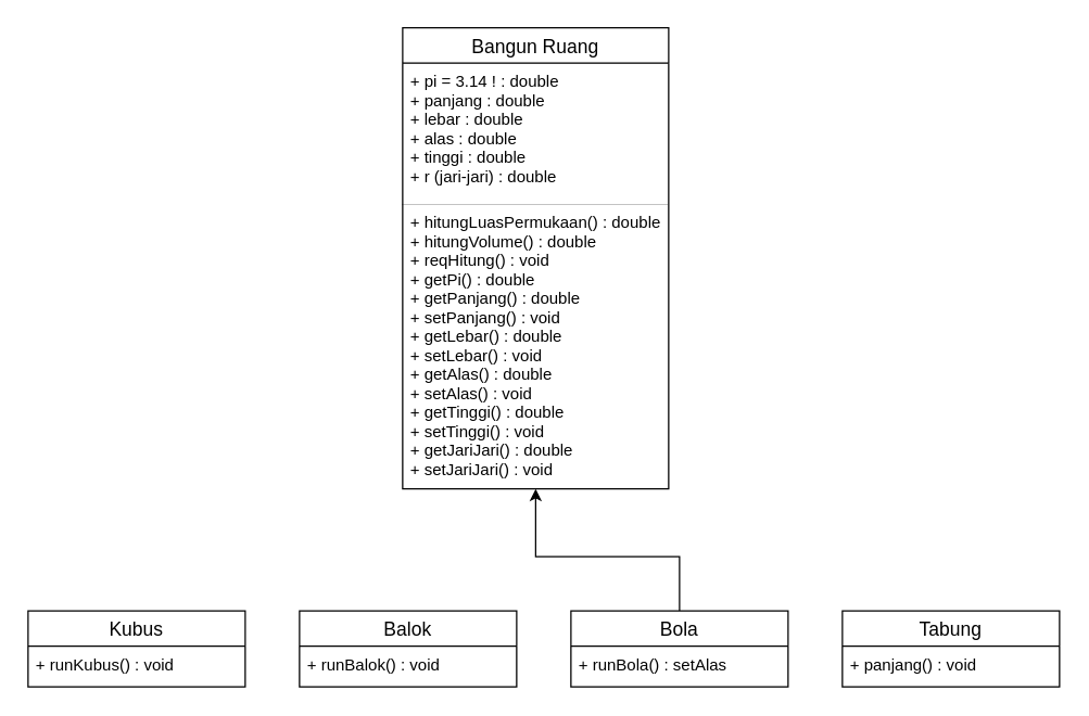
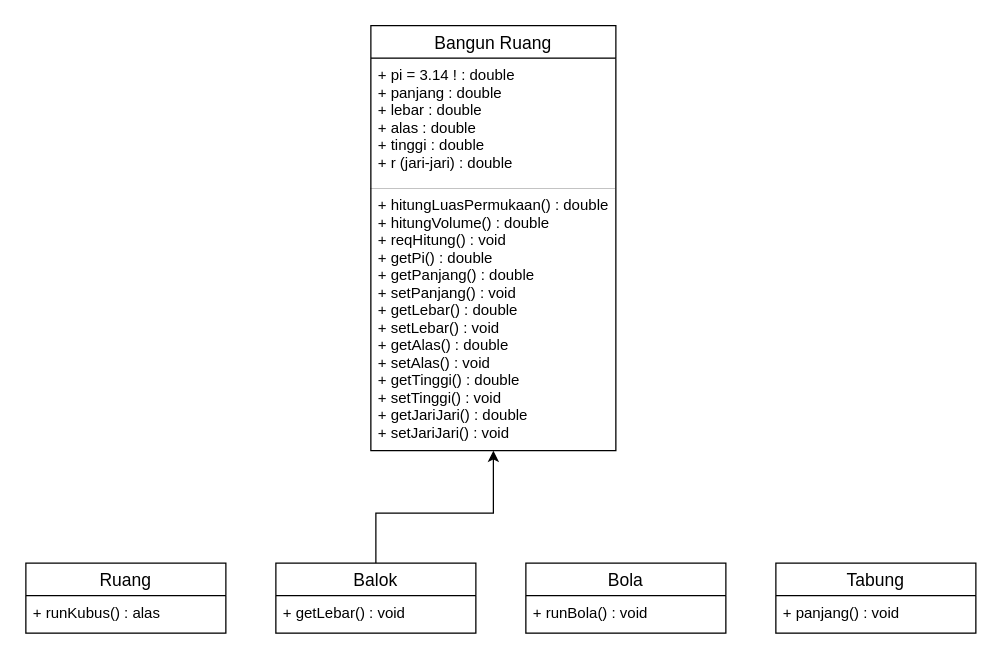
  <mxCell id="0" />
  <mxCell id="1" parent="0" />
  <mxCell id="2" value="Bangun Ruang" style="swimlane;fontStyle=0;childLayout=stackLayout;horizontal=1;startSize=26;horizontalStack=0;resizeParent=1;resizeParentMax=0;resizeLast=0;collapsible=1;marginBottom=0;align=center;fontSize=14;strokeWidth=1;fillColor=default;swimlaneLine=1;glass=0;rounded=0;sketch=0;shadow=0;strokeColor=default;" parent="1" vertex="1"><mxGeometry x="296" y="20" width="196" height="340" as="geometry"><mxRectangle x="316" y="50" width="130" height="30" as="alternateBounds" /></mxGeometry></mxCell>
  <mxCell id="3" value="+ pi = 3.14 ! : double&#10;+ panjang : double&#10;+ lebar : double&#10;+ alas : double&#10;+ tinggi : double&#10;+ r (jari-jari) : double" style="text;strokeColor=#000000;fillColor=none;spacingLeft=4;spacingRight=4;overflow=hidden;rotatable=0;points=[[0,0.5],[1,0.5]];portConstraint=eastwest;fontSize=12;strokeWidth=0;fillStyle=hatch;sketch=0;shadow=0;glass=0;rounded=0;" parent="2" vertex="1"><mxGeometry y="26" width="196" height="104" as="geometry" /></mxCell>
  <mxCell id="4" value="+ hitungLuasPermukaan() : double&#10;+ hitungVolume() : double&#10;+ reqHitung() : void&#10;+ getPi() : double&#10;+ getPanjang() : double&#10;+ setPanjang() : void&#10;+ getLebar() : double&#10;+ setLebar() : void&#10;+ getAlas() : double&#10;+ setAlas() : void&#10;+ getTinggi() : double&#10;+ setTinggi() : void&#10;+ getJariJari() : double&#10;+ setJariJari() : void" style="text;strokeColor=default;fillColor=none;spacingLeft=4;spacingRight=4;overflow=hidden;rotatable=0;points=[[0,0.5],[1,0.5]];portConstraint=eastwest;fontSize=12;strokeWidth=0;" parent="2" vertex="1"><mxGeometry y="130" width="196" height="210" as="geometry" /></mxCell>
- <mxCell id="5" value="Kubus" style="swimlane;fontStyle=0;childLayout=stackLayout;horizontal=1;startSize=26;horizontalStack=0;resizeParent=1;resizeParentMax=0;resizeLast=0;collapsible=1;marginBottom=0;align=center;fontSize=14;rounded=0;shadow=0;glass=0;sketch=0;fillStyle=auto;strokeColor=default;strokeWidth=1;fillColor=default;swimlaneLine=1;" parent="1" vertex="1"><mxGeometry x="20" y="450" width="160" height="56" as="geometry" /></mxCell>
- <mxCell id="6" value="+ runKubus() : void" style="text;strokeColor=default;fillColor=none;spacingLeft=4;spacingRight=4;overflow=hidden;rotatable=0;points=[[0,0.5],[1,0.5]];portConstraint=eastwest;fontSize=12;rounded=0;shadow=0;glass=0;sketch=0;fillStyle=auto;strokeWidth=0;" parent="5" vertex="1"><mxGeometry y="26" width="160" height="30" as="geometry" /></mxCell>
- <mxCell id="7" style="edgeStyle=orthogonalEdgeStyle;rounded=0;orthogonalLoop=1;jettySize=auto;html=1;" parent="1" source="8" target="2" edge="1"><mxGeometry relative="1" as="geometry"><Array as="points"><mxPoint x="500" y="410" /><mxPoint x="394" y="410" /></Array></mxGeometry></mxCell>
+ <mxCell id="5" value="Ruang" style="swimlane;fontStyle=0;childLayout=stackLayout;horizontal=1;startSize=26;horizontalStack=0;resizeParent=1;resizeParentMax=0;resizeLast=0;collapsible=1;marginBottom=0;align=center;fontSize=14;rounded=0;shadow=0;glass=0;sketch=0;fillStyle=auto;strokeColor=default;strokeWidth=1;fillColor=default;swimlaneLine=1;" parent="1" vertex="1"><mxGeometry x="20" y="450" width="160" height="56" as="geometry" /></mxCell>
+ <mxCell id="6" value="+ runKubus() : alas" style="text;strokeColor=default;fillColor=none;spacingLeft=4;spacingRight=4;overflow=hidden;rotatable=0;points=[[0,0.5],[1,0.5]];portConstraint=eastwest;fontSize=12;rounded=0;shadow=0;glass=0;sketch=0;fillStyle=auto;strokeWidth=0;" parent="5" vertex="1"><mxGeometry y="26" width="160" height="30" as="geometry" /></mxCell>
  <mxCell id="8" value="Bola" style="swimlane;fontStyle=0;childLayout=stackLayout;horizontal=1;startSize=26;horizontalStack=0;resizeParent=1;resizeParentMax=0;resizeLast=0;collapsible=1;marginBottom=0;align=center;fontSize=14;rounded=0;shadow=0;glass=0;sketch=0;fillStyle=auto;strokeColor=default;strokeWidth=1;fillColor=default;swimlaneLine=1;" parent="1" vertex="1"><mxGeometry x="420" y="450" width="160" height="56" as="geometry" /></mxCell>
- <mxCell id="9" value="+ runBola() : setAlas" style="text;strokeColor=default;fillColor=none;spacingLeft=4;spacingRight=4;overflow=hidden;rotatable=0;points=[[0,0.5],[1,0.5]];portConstraint=eastwest;fontSize=12;rounded=0;shadow=0;glass=0;sketch=0;fillStyle=auto;strokeWidth=0;" parent="8" vertex="1"><mxGeometry y="26" width="160" height="30" as="geometry" /></mxCell>
+ <mxCell id="9" value="+ runBola() : void" style="text;strokeColor=default;fillColor=none;spacingLeft=4;spacingRight=4;overflow=hidden;rotatable=0;points=[[0,0.5],[1,0.5]];portConstraint=eastwest;fontSize=12;rounded=0;shadow=0;glass=0;sketch=0;fillStyle=auto;strokeWidth=0;" parent="8" vertex="1"><mxGeometry y="26" width="160" height="30" as="geometry" /></mxCell>
  <mxCell id="10" value="Tabung" style="swimlane;fontStyle=0;childLayout=stackLayout;horizontal=1;startSize=26;horizontalStack=0;resizeParent=1;resizeParentMax=0;resizeLast=0;collapsible=1;marginBottom=0;align=center;fontSize=14;rounded=0;shadow=0;glass=0;sketch=0;fillStyle=auto;strokeColor=default;strokeWidth=1;fillColor=default;swimlaneLine=1;" parent="1" vertex="1"><mxGeometry x="620" y="450" width="160" height="56" as="geometry" /></mxCell>
  <mxCell id="11" value="+ panjang() : void" style="text;strokeColor=default;fillColor=none;spacingLeft=4;spacingRight=4;overflow=hidden;rotatable=0;points=[[0,0.5],[1,0.5]];portConstraint=eastwest;fontSize=12;rounded=0;shadow=0;glass=0;sketch=0;fillStyle=auto;strokeWidth=0;" parent="10" vertex="1"><mxGeometry y="26" width="160" height="30" as="geometry" /></mxCell>
+ <mxCell id="12" style="edgeStyle=orthogonalEdgeStyle;rounded=0;orthogonalLoop=1;jettySize=auto;html=1;" parent="1" source="13" target="2" edge="1"><mxGeometry relative="1" as="geometry"><Array as="points"><mxPoint x="300" y="410" /><mxPoint x="394" y="410" /></Array></mxGeometry></mxCell>
  <mxCell id="13" value="Balok" style="swimlane;fontStyle=0;childLayout=stackLayout;horizontal=1;startSize=26;horizontalStack=0;resizeParent=1;resizeParentMax=0;resizeLast=0;collapsible=1;marginBottom=0;align=center;fontSize=14;rounded=0;shadow=0;glass=0;sketch=0;fillStyle=auto;strokeColor=default;strokeWidth=1;fillColor=default;swimlaneLine=1;" parent="1" vertex="1"><mxGeometry x="220" y="450" width="160" height="56" as="geometry" /></mxCell>
- <mxCell id="14" value="+ runBalok() : void" style="text;strokeColor=default;fillColor=none;spacingLeft=4;spacingRight=4;overflow=hidden;rotatable=0;points=[[0,0.5],[1,0.5]];portConstraint=eastwest;fontSize=12;rounded=0;shadow=0;glass=0;sketch=0;fillStyle=auto;strokeWidth=0;" parent="13" vertex="1"><mxGeometry y="26" width="160" height="30" as="geometry" /></mxCell>
+ <mxCell id="14" value="+ getLebar() : void" style="text;strokeColor=default;fillColor=none;spacingLeft=4;spacingRight=4;overflow=hidden;rotatable=0;points=[[0,0.5],[1,0.5]];portConstraint=eastwest;fontSize=12;rounded=0;shadow=0;glass=0;sketch=0;fillStyle=auto;strokeWidth=0;" parent="13" vertex="1"><mxGeometry y="26" width="160" height="30" as="geometry" /></mxCell>
